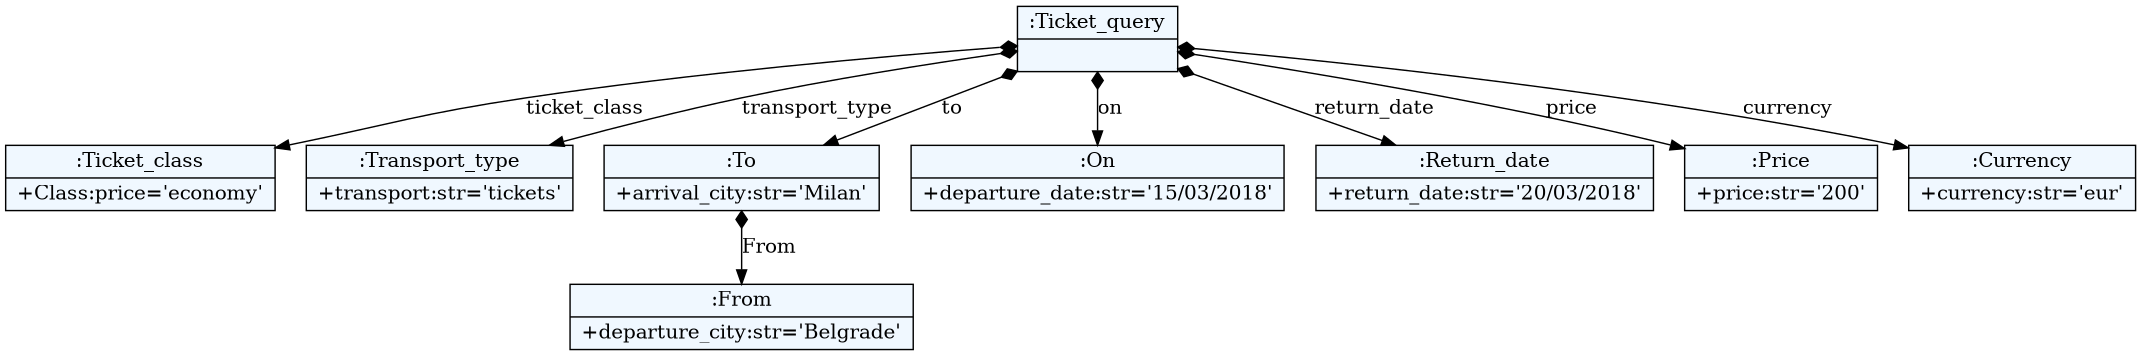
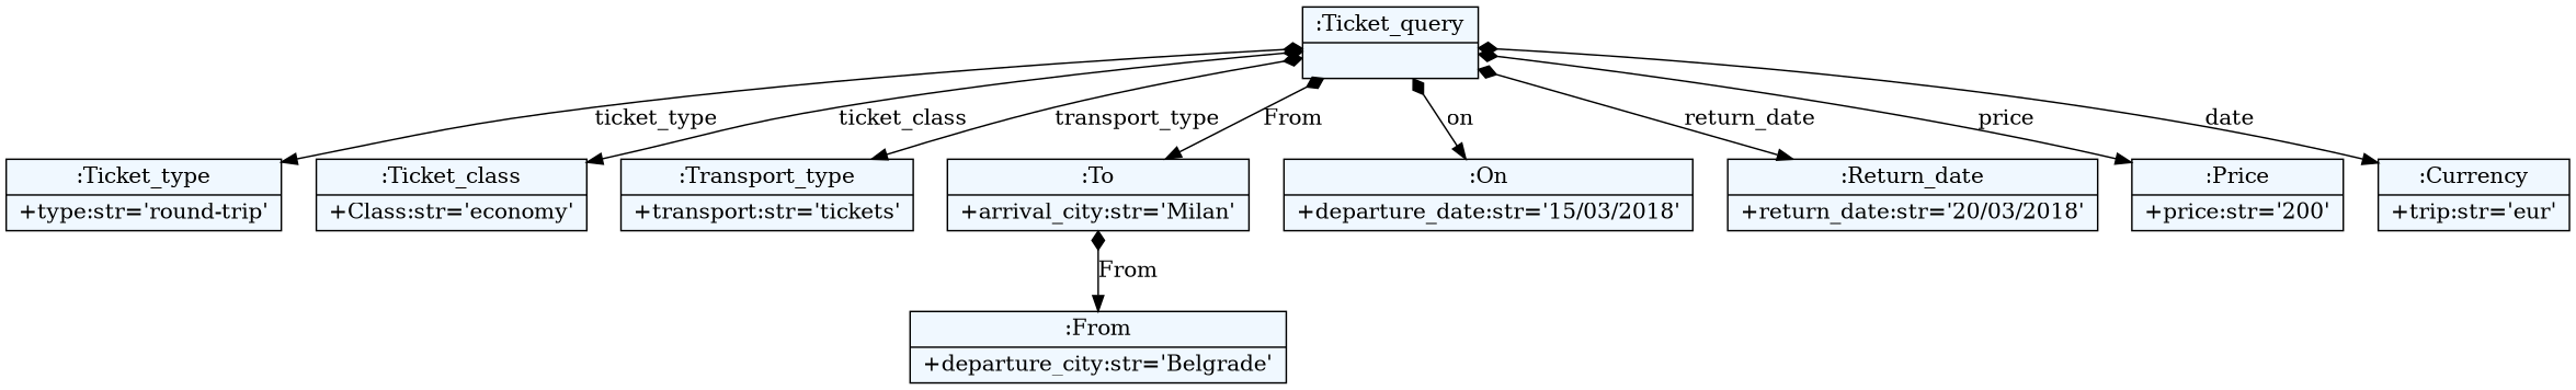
  digraph {
    fontname="Bitstream Vera Sans"
    fontsize=8
    nodesep=0.3
    node [fillcolor=aliceblue shape=record style=filled]
    edge [arrowtail=diamond dir=both]
    n1 [label="{:Ticket_query|}"]
-   n3 [label="{:Ticket_class|+Class:price='economy'\l}"]
+   n2 [label="{:Ticket_type|+type:str='round-trip'\l}"]
+   n3 [label="{:Ticket_class|+Class:str='economy'\l}"]
    n4 [label="{:Transport_type|+transport:str='tickets'\l}"]
    n5 [label="{:To|+arrival_city:str='Milan'\l}"]
    n6 [label="{:On|+departure_date:str='15/03/2018'\l}"]
    n7 [label="{:Return_date|+return_date:str='20/03/2018'\l}"]
    n8 [label="{:Price|+price:str='200'\l}"]
-   n9 [label="{:Currency|+currency:str='eur'\l}"]
+   n9 [label="{:Currency|+trip:str='eur'\l}"]
    n10 [label="{:From|+departure_city:str='Belgrade'\l}"]
+   n1 -> n2 [label=ticket_type]
    n1 -> n3 [label=ticket_class]
    n1 -> n4 [label=transport_type]
-   n1 -> n5 [label=to]
+   n1 -> n5 [label=From]
    n1 -> n6 [label=on]
    n1 -> n7 [label=return_date]
    n1 -> n8 [label=price]
-   n1 -> n9 [label=currency]
+   n1 -> n9 [label=date]
    n5 -> n10 [label=From]
  }
